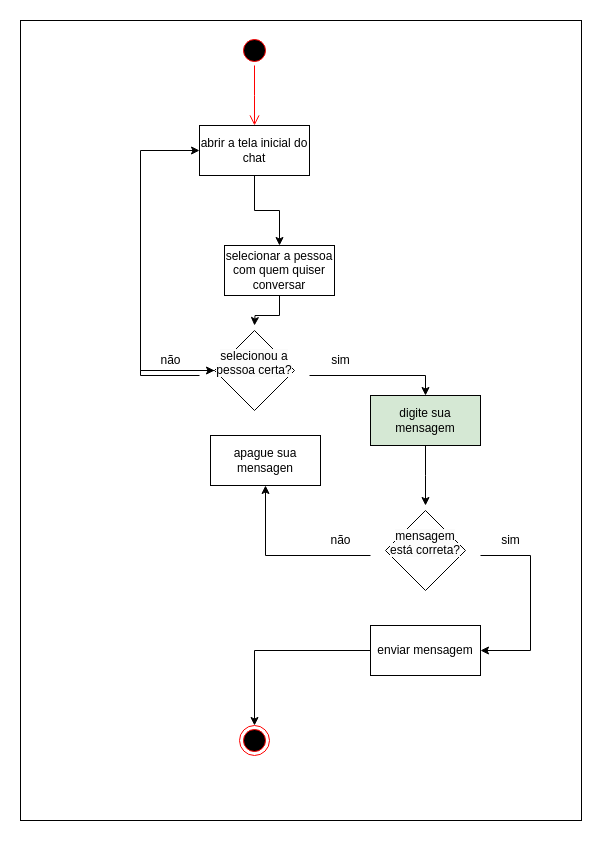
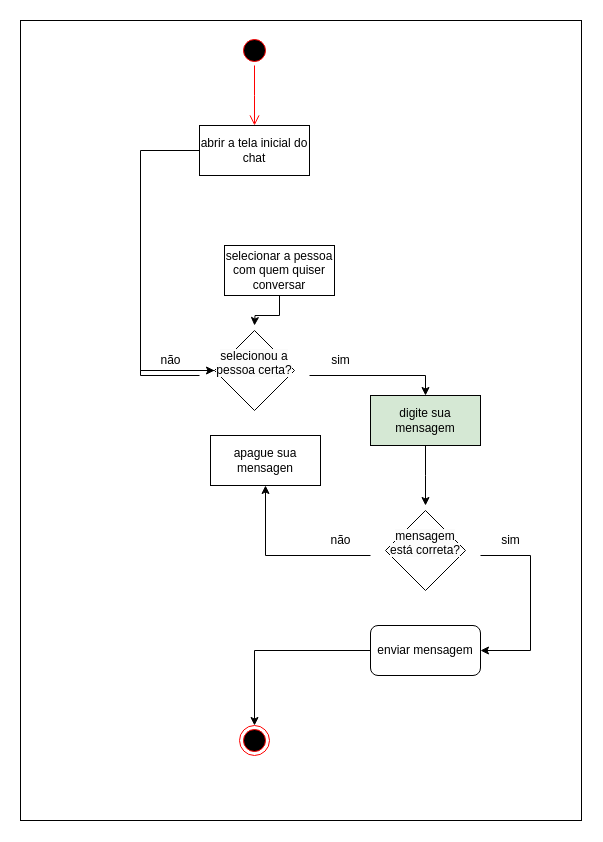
  <mxCell id="0" />
  <mxCell id="1" parent="0" />
  <mxCell id="2" value="" style="html=1;whiteSpace=wrap;" vertex="1" parent="1"><mxGeometry x="20" y="20" width="561" height="800" as="geometry" /></mxCell>
  <mxCell id="3" value="" style="ellipse;html=1;shape=startState;fillColor=#000000;strokeColor=#ff0000;" vertex="1" parent="1"><mxGeometry x="239" y="35" width="30" height="30" as="geometry" /></mxCell>
  <mxCell id="4" value="" style="edgeStyle=orthogonalEdgeStyle;html=1;verticalAlign=bottom;endArrow=open;endSize=8;strokeColor=#ff0000;rounded=0;" edge="1" parent="1" source="3"><mxGeometry relative="1" as="geometry"><mxPoint x="254" y="125" as="targetPoint" /></mxGeometry></mxCell>
- <mxCell id="5" style="edgeStyle=orthogonalEdgeStyle;rounded=0;orthogonalLoop=1;jettySize=auto;html=1;entryX=0.5;entryY=0;entryDx=0;entryDy=0;" edge="1" parent="1" source="6" target="8"><mxGeometry relative="1" as="geometry" /></mxCell>
  <mxCell id="6" value="abrir a tela inicial do chat" style="html=1;whiteSpace=wrap;" vertex="1" parent="1"><mxGeometry x="199" y="125" width="110" height="50" as="geometry" /></mxCell>
  <mxCell id="7" style="edgeStyle=orthogonalEdgeStyle;rounded=0;orthogonalLoop=1;jettySize=auto;html=1;entryX=0.5;entryY=0;entryDx=0;entryDy=0;" edge="1" parent="1" source="8"><mxGeometry relative="1" as="geometry"><mxPoint x="254" y="325" as="targetPoint" /></mxGeometry></mxCell>
  <mxCell id="8" value="selecionar a pessoa com quem quiser conversar" style="html=1;whiteSpace=wrap;" vertex="1" parent="1"><mxGeometry x="224" y="245" width="110" height="50" as="geometry" /></mxCell>
- <mxCell id="9" style="edgeStyle=orthogonalEdgeStyle;rounded=0;orthogonalLoop=1;jettySize=auto;html=1;entryX=0;entryY=0.5;entryDx=0;entryDy=0;" edge="1" parent="1" source="24" target="6"><mxGeometry relative="1" as="geometry"><Array as="points"><mxPoint x="140" y="150" /></Array></mxGeometry></mxCell>
+ <mxCell id="9" style="edgeStyle=orthogonalEdgeStyle;rounded=0;orthogonalLoop=1;jettySize=auto;html=1;entryX=0;entryY=0.5;entryDx=0;entryDy=0;endArrow=none;" edge="1" parent="1" source="24" target="6"><mxGeometry relative="1" as="geometry"><Array as="points"><mxPoint x="140" y="150" /></Array></mxGeometry></mxCell>
  <mxCell id="10" style="edgeStyle=orthogonalEdgeStyle;rounded=0;orthogonalLoop=1;jettySize=auto;html=1;entryX=0.5;entryY=0;entryDx=0;entryDy=0;" edge="1" parent="1" target="14"><mxGeometry relative="1" as="geometry"><Array as="points"><mxPoint x="425" y="375" /></Array><mxPoint x="309" y="375" as="sourcePoint" /></mxGeometry></mxCell>
  <mxCell id="11" value="sim" style="text;html=1;align=center;verticalAlign=middle;resizable=0;points=[];autosize=1;strokeColor=none;fillColor=none;" vertex="1" parent="1"><mxGeometry x="320" y="345" width="40" height="30" as="geometry" /></mxCell>
  <mxCell id="12" value="não" style="text;html=1;align=center;verticalAlign=middle;resizable=0;points=[];autosize=1;strokeColor=none;fillColor=none;" vertex="1" parent="1"><mxGeometry x="150" y="345" width="40" height="30" as="geometry" /></mxCell>
  <mxCell id="13" style="edgeStyle=orthogonalEdgeStyle;rounded=0;orthogonalLoop=1;jettySize=auto;html=1;entryX=0.5;entryY=0;entryDx=0;entryDy=0;" edge="1" parent="1" source="14"><mxGeometry relative="1" as="geometry"><mxPoint x="425" y="505" as="targetPoint" /></mxGeometry></mxCell>
  <mxCell id="14" value="digite sua mensagem" style="html=1;whiteSpace=wrap;fillColor=#d5e8d4;" vertex="1" parent="1"><mxGeometry x="370" y="395" width="110" height="50" as="geometry" /></mxCell>
  <mxCell id="15" style="edgeStyle=orthogonalEdgeStyle;rounded=0;orthogonalLoop=1;jettySize=auto;html=1;" edge="1" parent="1" target="19"><mxGeometry relative="1" as="geometry"><mxPoint x="270" y="530" as="targetPoint" /><Array as="points"><mxPoint x="265" y="555" /></Array><mxPoint x="370" y="555" as="sourcePoint" /></mxGeometry></mxCell>
  <mxCell id="16" style="edgeStyle=orthogonalEdgeStyle;rounded=0;orthogonalLoop=1;jettySize=auto;html=1;entryX=1;entryY=0.5;entryDx=0;entryDy=0;" edge="1" parent="1" target="21"><mxGeometry relative="1" as="geometry"><Array as="points"><mxPoint x="530" y="555" /><mxPoint x="530" y="650" /></Array><mxPoint x="480" y="555" as="sourcePoint" /></mxGeometry></mxCell>
  <mxCell id="17" value="sim" style="text;html=1;align=center;verticalAlign=middle;resizable=0;points=[];autosize=1;strokeColor=none;fillColor=none;" vertex="1" parent="1"><mxGeometry x="490" y="525" width="40" height="30" as="geometry" /></mxCell>
  <mxCell id="18" value="não" style="text;html=1;align=center;verticalAlign=middle;resizable=0;points=[];autosize=1;strokeColor=none;fillColor=none;" vertex="1" parent="1"><mxGeometry x="320" y="525" width="40" height="30" as="geometry" /></mxCell>
  <mxCell id="19" value="apague sua mensagen" style="html=1;whiteSpace=wrap;" vertex="1" parent="1"><mxGeometry x="210" y="435" width="110" height="50" as="geometry" /></mxCell>
  <mxCell id="20" style="edgeStyle=orthogonalEdgeStyle;rounded=0;orthogonalLoop=1;jettySize=auto;html=1;entryX=0.5;entryY=0;entryDx=0;entryDy=0;" edge="1" parent="1" source="21" target="22"><mxGeometry relative="1" as="geometry" /></mxCell>
- <mxCell id="21" value="enviar mensagem" style="html=1;whiteSpace=wrap;" vertex="1" parent="1"><mxGeometry x="370" y="625" width="110" height="50" as="geometry" /></mxCell>
+ <mxCell id="21" value="enviar mensagem" style="html=1;whiteSpace=wrap;rounded=1;" vertex="1" parent="1"><mxGeometry x="370" y="625" width="110" height="50" as="geometry" /></mxCell>
  <mxCell id="22" value="" style="ellipse;html=1;shape=endState;fillColor=#000000;strokeColor=#ff0000;" vertex="1" parent="1"><mxGeometry x="239" y="725" width="30" height="30" as="geometry" /></mxCell>
  <mxCell id="23" value="" style="edgeStyle=orthogonalEdgeStyle;rounded=0;orthogonalLoop=1;jettySize=auto;html=1;entryX=0;entryY=0.5;entryDx=0;entryDy=0;" edge="1" parent="1" target="24"><mxGeometry relative="1" as="geometry"><Array as="points"><mxPoint x="140" y="375" /></Array><mxPoint x="199" y="375" as="sourcePoint" /><mxPoint x="199" y="150" as="targetPoint" /></mxGeometry></mxCell>
  <mxCell id="24" value="&#10;&lt;span style=&quot;color: rgb(0, 0, 0); font-family: Helvetica; font-size: 12px; font-style: normal; font-variant-ligatures: normal; font-variant-caps: normal; font-weight: 400; letter-spacing: normal; orphans: 2; text-align: center; text-indent: 0px; text-transform: none; widows: 2; word-spacing: 0px; -webkit-text-stroke-width: 0px; white-space: normal; background-color: rgb(251, 251, 251); text-decoration-thickness: initial; text-decoration-style: initial; text-decoration-color: initial; display: inline !important; float: none;&quot;&gt;selecionou a pessoa certa?&lt;/span&gt;&#10;&#10;" style="rhombus;whiteSpace=wrap;html=1;" vertex="1" parent="1"><mxGeometry x="214" y="330" width="80" height="80" as="geometry" /></mxCell>
  <mxCell id="25" value="&#10;&lt;span style=&quot;color: rgb(0, 0, 0); font-family: Helvetica; font-size: 12px; font-style: normal; font-variant-ligatures: normal; font-variant-caps: normal; font-weight: 400; letter-spacing: normal; orphans: 2; text-align: center; text-indent: 0px; text-transform: none; widows: 2; word-spacing: 0px; -webkit-text-stroke-width: 0px; white-space: normal; background-color: rgb(251, 251, 251); text-decoration-thickness: initial; text-decoration-style: initial; text-decoration-color: initial; display: inline !important; float: none;&quot;&gt;mensagem está correta?&lt;/span&gt;&#10;&#10;" style="rhombus;whiteSpace=wrap;html=1;" vertex="1" parent="1"><mxGeometry x="385" y="510" width="80" height="80" as="geometry" /></mxCell>
